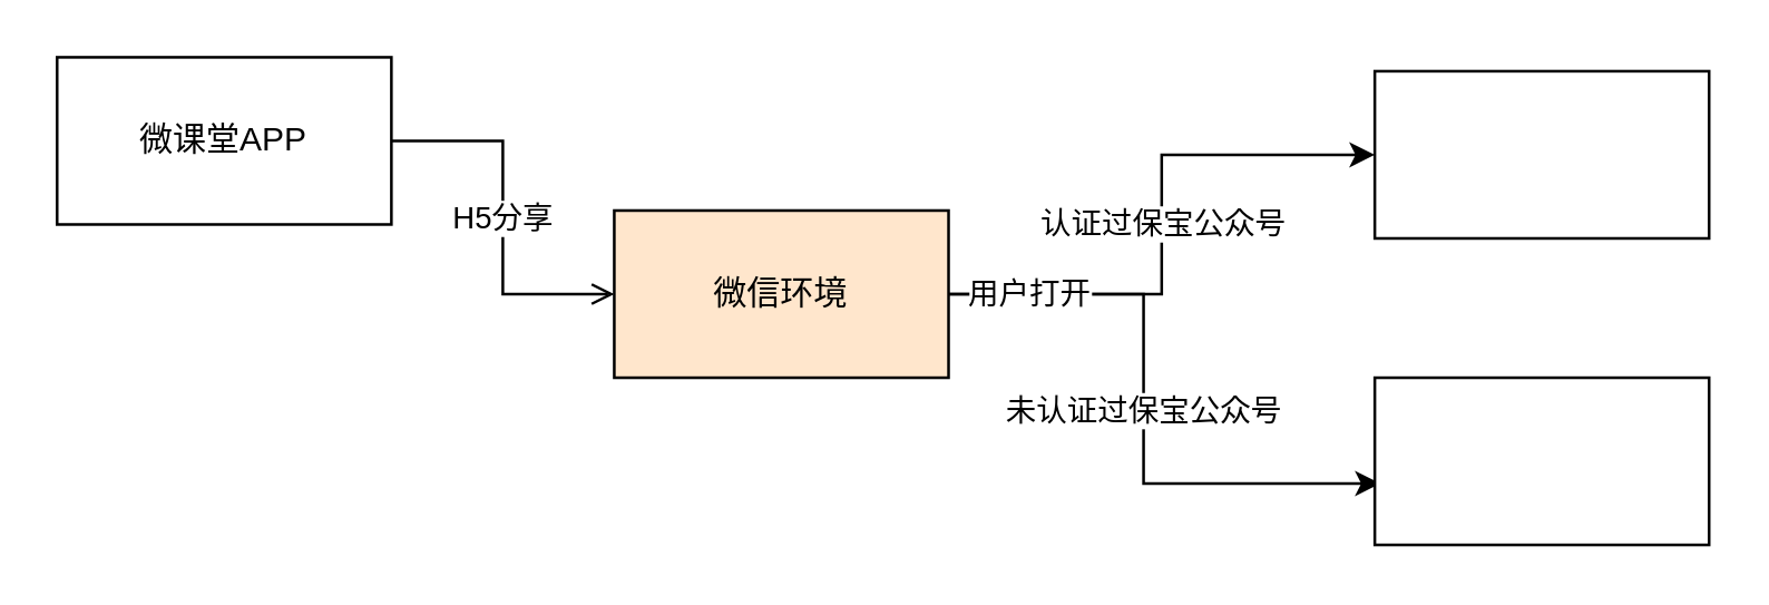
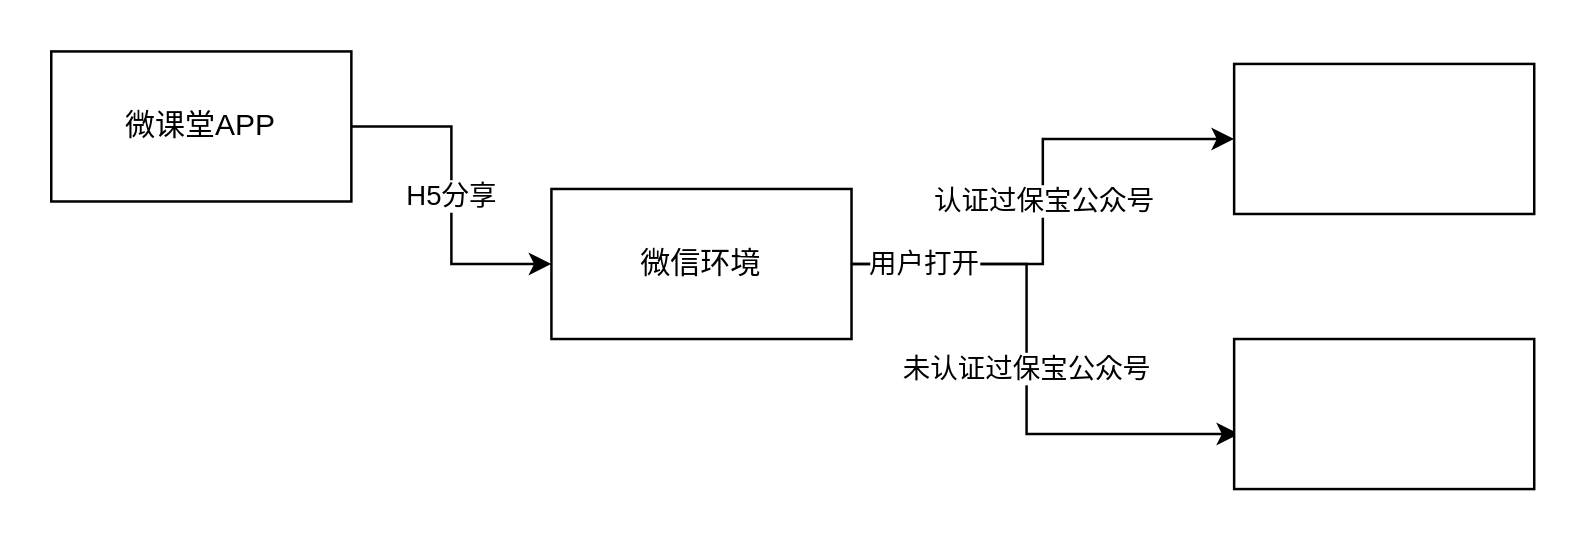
  <mxCell id="0" />
  <mxCell id="1" parent="0" />
- <mxCell id="2" value="H5分享" style="edgeStyle=orthogonalEdgeStyle;rounded=0;orthogonalLoop=1;jettySize=auto;html=1;endArrow=open;" edge="1" parent="1" source="3" target="7"><mxGeometry relative="1" as="geometry" /></mxCell>
+ <mxCell id="2" value="H5分享" style="edgeStyle=orthogonalEdgeStyle;rounded=0;orthogonalLoop=1;jettySize=auto;html=1;" edge="1" parent="1" source="3" target="7"><mxGeometry relative="1" as="geometry" /></mxCell>
  <mxCell id="3" value="微课堂APP" style="rounded=0;whiteSpace=wrap;html=1;" vertex="1" parent="1"><mxGeometry x="20" y="20" width="120" height="60" as="geometry" /></mxCell>
  <mxCell id="4" value="认证过保宝公众号" style="edgeStyle=orthogonalEdgeStyle;rounded=0;orthogonalLoop=1;jettySize=auto;html=1;" edge="1" parent="1" source="7" target="8"><mxGeometry relative="1" as="geometry" /></mxCell>
  <mxCell id="5" value="未认证过保宝公众号" style="edgeStyle=orthogonalEdgeStyle;rounded=0;orthogonalLoop=1;jettySize=auto;html=1;entryX=0.017;entryY=0.633;entryDx=0;entryDy=0;entryPerimeter=0;" edge="1" parent="1" source="7" target="9"><mxGeometry relative="1" as="geometry"><Array as="points"><mxPoint x="410" y="105" /><mxPoint x="410" y="173" /></Array></mxGeometry></mxCell>
  <mxCell id="6" value="用户打开" style="edgeLabel;html=1;align=center;verticalAlign=middle;resizable=0;points=[];" vertex="1" connectable="0" parent="5"><mxGeometry x="-0.749" y="1" relative="1" as="geometry"><mxPoint as="offset" /></mxGeometry></mxCell>
- <mxCell id="7" value="微信环境" style="rounded=0;whiteSpace=wrap;html=1;fillColor=#ffe6cc;" vertex="1" parent="1"><mxGeometry x="220" y="75" width="120" height="60" as="geometry" /></mxCell>
+ <mxCell id="7" value="微信环境" style="rounded=0;whiteSpace=wrap;html=1;" vertex="1" parent="1"><mxGeometry x="220" y="75" width="120" height="60" as="geometry" /></mxCell>
  <mxCell id="8" value="" style="whiteSpace=wrap;html=1;rounded=0;" vertex="1" parent="1"><mxGeometry x="493" y="25" width="120" height="60" as="geometry" /></mxCell>
  <mxCell id="9" value="" style="rounded=0;whiteSpace=wrap;html=1;" vertex="1" parent="1"><mxGeometry x="493" y="135" width="120" height="60" as="geometry" /></mxCell>
